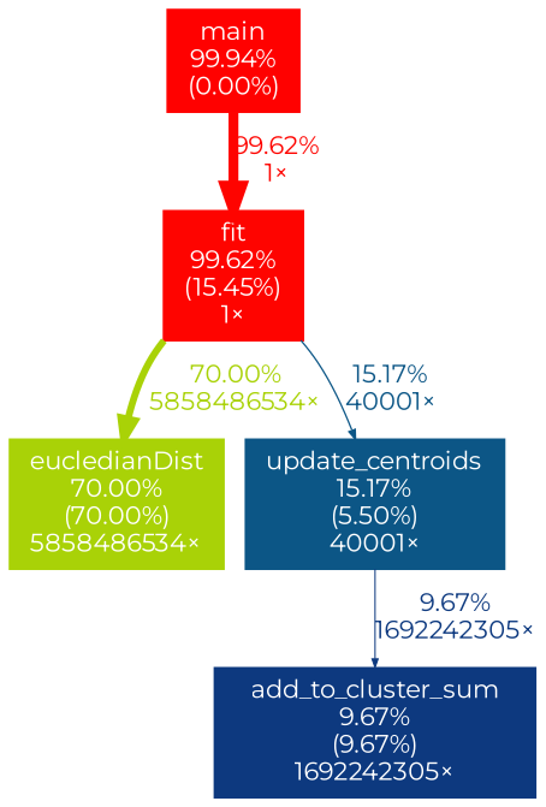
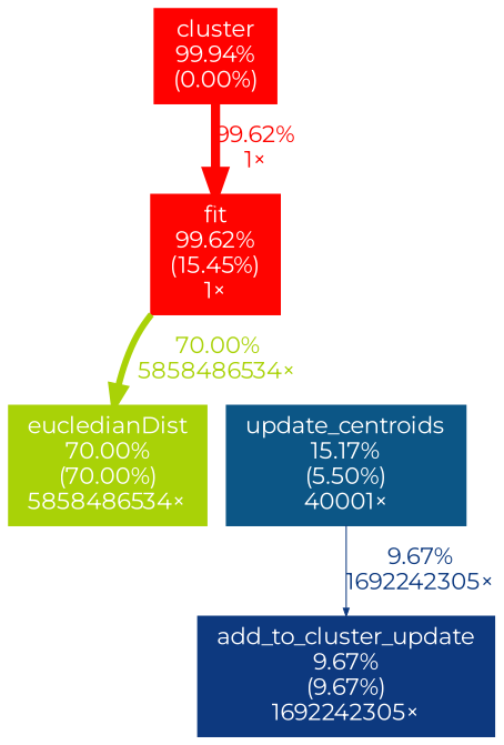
  digraph {
    fontname=Montserrat
    nodesep=0.125
    ranksep=0.25
    node [fontcolor="#ffffff" fontname=Montserrat fontsize=10.00 shape=box style=filled]
    edge [fontname=Montserrat fontsize=10.00]
-   n1 [color="#ff0100" height=0 label="main\n99.94%\n(0.00%)" width=0]
+   n1 [color="#ff0100" height=0 label="cluster\n99.94%\n(0.00%)" width=0]
    n2 [color="#fe0400" height=0 label="fit\n99.62%\n(15.45%)\n1×" width=0]
    n3 [color="#a9d207" height=0 label="eucledianDist\n70.00%\n(70.00%)\n5858486534×" width=0]
    n4 [color="#0c5686" height=0 label="update_centroids\n15.17%\n(5.50%)\n40001×" width=0]
-   n5 [color="#0d397f" height=0 label="add_to_cluster_sum\n9.67%\n(9.67%)\n1692242305×" width=0]
+   n5 [color="#0d397f" height=0 label="add_to_cluster_update\n9.67%\n(9.67%)\n1692242305×" width=0]
    n1 -> n2 [arrowsize=1.00 color="#fe0400" fontcolor="#fe0400" label="99.62%\n1×" labeldistance=3.98 penwidth=3.98]
    n2 -> n3 [arrowsize=0.84 color="#a9d207" fontcolor="#a9d207" label="70.00%\n5858486534×" labeldistance=2.80 penwidth=2.80]
-   n2 -> n4 [arrowsize=0.39 color="#0c5686" fontcolor="#0c5686" label="15.17%\n40001×" labeldistance=0.61 penwidth=0.61]
    n4 -> n5 [arrowsize=0.35 color="#0d397f" fontcolor="#0d397f" label="9.67%\n1692242305×" labeldistance=0.50 penwidth=0.50]
  }
